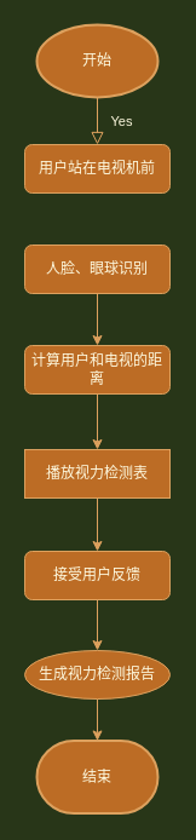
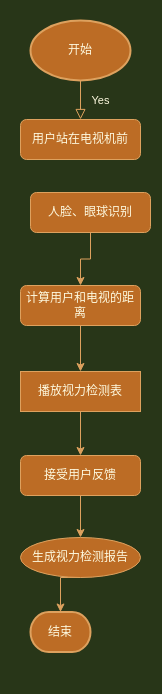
  <mxCell id="0" />
  <mxCell id="1" parent="0" />
  <mxCell id="2" value="用户站在电视机前" style="rounded=1;whiteSpace=wrap;html=1;fontSize=12;glass=0;strokeWidth=1;shadow=0;fillColor=#BC6C25;strokeColor=#DDA15E;fontColor=#FEFAE0;" parent="1" vertex="1"><mxGeometry x="20" y="119" width="120" height="40" as="geometry" /></mxCell>
  <mxCell id="3" value="Yes" style="rounded=0;html=1;jettySize=auto;orthogonalLoop=1;fontSize=11;endArrow=block;endFill=0;endSize=8;strokeWidth=1;shadow=0;labelBackgroundColor=none;edgeStyle=orthogonalEdgeStyle;strokeColor=#DDA15E;fontColor=#FEFAE0;exitX=0.5;exitY=1;exitDx=0;exitDy=0;exitPerimeter=0;entryX=0.5;entryY=0;entryDx=0;entryDy=0;" parent="1" source="4" target="2" edge="1"><mxGeometry y="20" relative="1" as="geometry"><mxPoint as="offset" /><mxPoint x="410" y="367" as="sourcePoint" /></mxGeometry></mxCell>
  <mxCell id="4" value="开始" style="strokeWidth=2;html=1;shape=mxgraph.flowchart.start_1;whiteSpace=wrap;strokeColor=#DDA15E;fontColor=#FEFAE0;fillColor=#BC6C25;" vertex="1" parent="1"><mxGeometry x="30" y="20" width="100" height="60" as="geometry" /></mxCell>
  <mxCell id="5" style="edgeStyle=orthogonalEdgeStyle;rounded=0;orthogonalLoop=1;jettySize=auto;html=1;exitX=0.5;exitY=1;exitDx=0;exitDy=0;entryX=0.5;entryY=0;entryDx=0;entryDy=0;strokeColor=#DDA15E;fontColor=#FEFAE0;fillColor=#BC6C25;" edge="1" parent="1" source="6" target="8"><mxGeometry relative="1" as="geometry" /></mxCell>
- <mxCell id="6" value="人脸、眼球识别" style="rounded=1;whiteSpace=wrap;html=1;fontSize=12;glass=0;strokeWidth=1;shadow=0;fillColor=#BC6C25;strokeColor=#DDA15E;fontColor=#FEFAE0;" vertex="1" parent="1"><mxGeometry x="20" y="202" width="120" height="40" as="geometry" /></mxCell>
+ <mxCell id="6" value="人脸、眼球识别" style="rounded=1;whiteSpace=wrap;html=1;fontSize=12;glass=0;strokeWidth=1;shadow=0;fillColor=#BC6C25;strokeColor=#DDA15E;fontColor=#FEFAE0;" vertex="1" parent="1"><mxGeometry x="30" y="192" width="120" height="40" as="geometry" /></mxCell>
  <mxCell id="7" style="edgeStyle=orthogonalEdgeStyle;rounded=0;orthogonalLoop=1;jettySize=auto;html=1;exitX=0.5;exitY=1;exitDx=0;exitDy=0;entryX=0.5;entryY=0;entryDx=0;entryDy=0;strokeColor=#DDA15E;fontColor=#FEFAE0;fillColor=#BC6C25;" edge="1" parent="1" source="8" target="10"><mxGeometry relative="1" as="geometry" /></mxCell>
  <mxCell id="8" value="计算用户和电视的距离" style="rounded=1;whiteSpace=wrap;html=1;fontSize=12;glass=0;strokeWidth=1;shadow=0;fillColor=#BC6C25;strokeColor=#DDA15E;fontColor=#FEFAE0;" vertex="1" parent="1"><mxGeometry x="20" y="285" width="120" height="40" as="geometry" /></mxCell>
  <mxCell id="9" style="edgeStyle=orthogonalEdgeStyle;rounded=0;orthogonalLoop=1;jettySize=auto;html=1;exitX=0.5;exitY=1;exitDx=0;exitDy=0;entryX=0.5;entryY=0;entryDx=0;entryDy=0;strokeColor=#DDA15E;fontColor=#FEFAE0;fillColor=#BC6C25;" edge="1" parent="1" source="10" target="12"><mxGeometry relative="1" as="geometry" /></mxCell>
  <mxCell id="10" value="播放视力检测表" style="whiteSpace=wrap;html=1;fontSize=12;glass=0;strokeWidth=1;shadow=0;fillColor=#BC6C25;strokeColor=#DDA15E;fontColor=#FEFAE0;rounded=0;" vertex="1" parent="1"><mxGeometry x="20" y="371" width="120" height="40" as="geometry" /></mxCell>
  <mxCell id="11" style="edgeStyle=orthogonalEdgeStyle;rounded=0;orthogonalLoop=1;jettySize=auto;html=1;exitX=0.5;exitY=1;exitDx=0;exitDy=0;entryX=0.5;entryY=0;entryDx=0;entryDy=0;strokeColor=#DDA15E;fontColor=#FEFAE0;fillColor=#BC6C25;" edge="1" parent="1" source="12" target="14"><mxGeometry relative="1" as="geometry" /></mxCell>
  <mxCell id="12" value="接受用户反馈" style="rounded=1;whiteSpace=wrap;html=1;fontSize=12;glass=0;strokeWidth=1;shadow=0;fillColor=#BC6C25;strokeColor=#DDA15E;fontColor=#FEFAE0;" vertex="1" parent="1"><mxGeometry x="20" y="455" width="120" height="40" as="geometry" /></mxCell>
  <mxCell id="13" style="edgeStyle=orthogonalEdgeStyle;rounded=0;orthogonalLoop=1;jettySize=auto;html=1;exitX=0.5;exitY=1;exitDx=0;exitDy=0;entryX=0.5;entryY=0;entryDx=0;entryDy=0;entryPerimeter=0;strokeColor=#DDA15E;fontColor=#FEFAE0;fillColor=#BC6C25;" edge="1" parent="1" source="14" target="15"><mxGeometry relative="1" as="geometry" /></mxCell>
  <mxCell id="14" value="生成视力检测报告" style="ellipse;whiteSpace=wrap;html=1;fontSize=12;glass=0;strokeWidth=1;shadow=0;fillColor=#BC6C25;strokeColor=#DDA15E;fontColor=#FEFAE0;" vertex="1" parent="1"><mxGeometry x="20" y="537" width="120" height="40" as="geometry" /></mxCell>
- <mxCell id="15" value="结束" style="strokeWidth=2;html=1;shape=mxgraph.flowchart.terminator;whiteSpace=wrap;strokeColor=#DDA15E;fontColor=#FEFAE0;fillColor=#BC6C25;" vertex="1" parent="1"><mxGeometry x="30" y="611.5" width="100" height="60" as="geometry" /></mxCell>
+ <mxCell id="15" value="结束" style="strokeWidth=2;html=1;shape=mxgraph.flowchart.terminator;whiteSpace=wrap;strokeColor=#DDA15E;fontColor=#FEFAE0;fillColor=#BC6C25;" vertex="1" parent="1"><mxGeometry x="30" y="611.5" width="60" height="40" as="geometry" /></mxCell>
